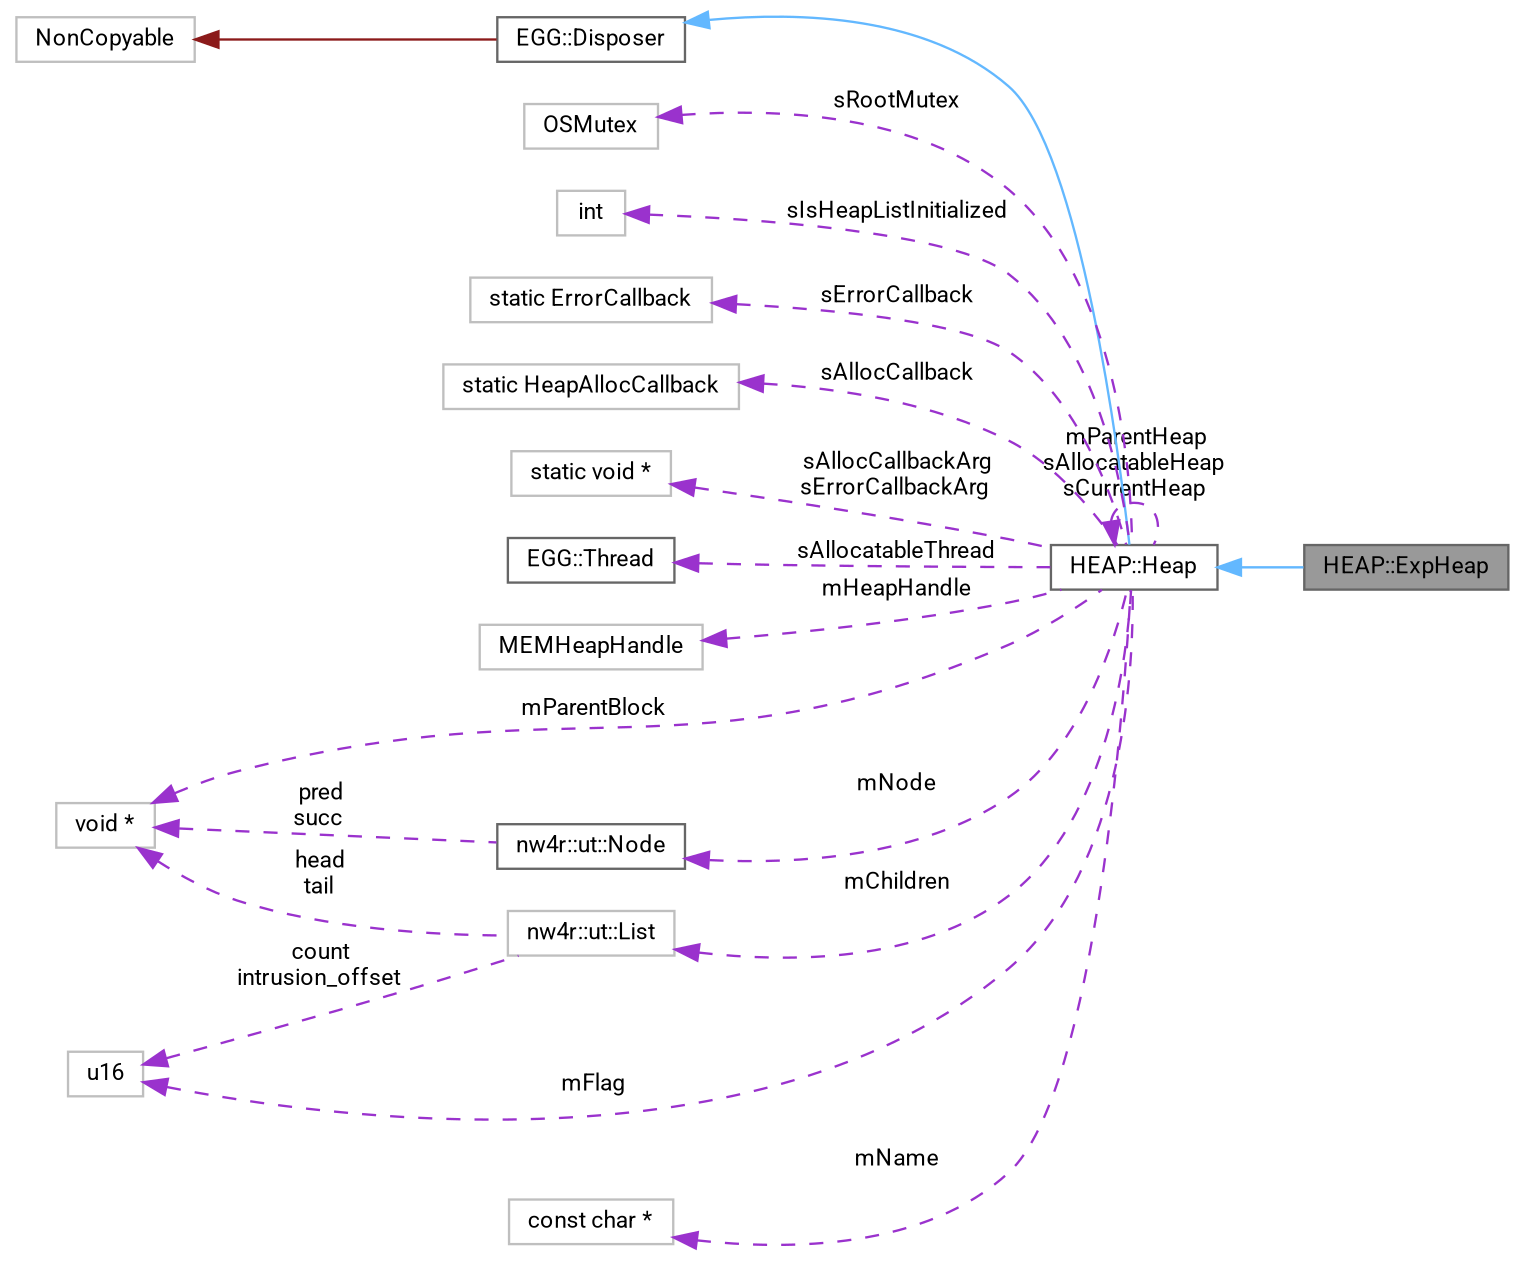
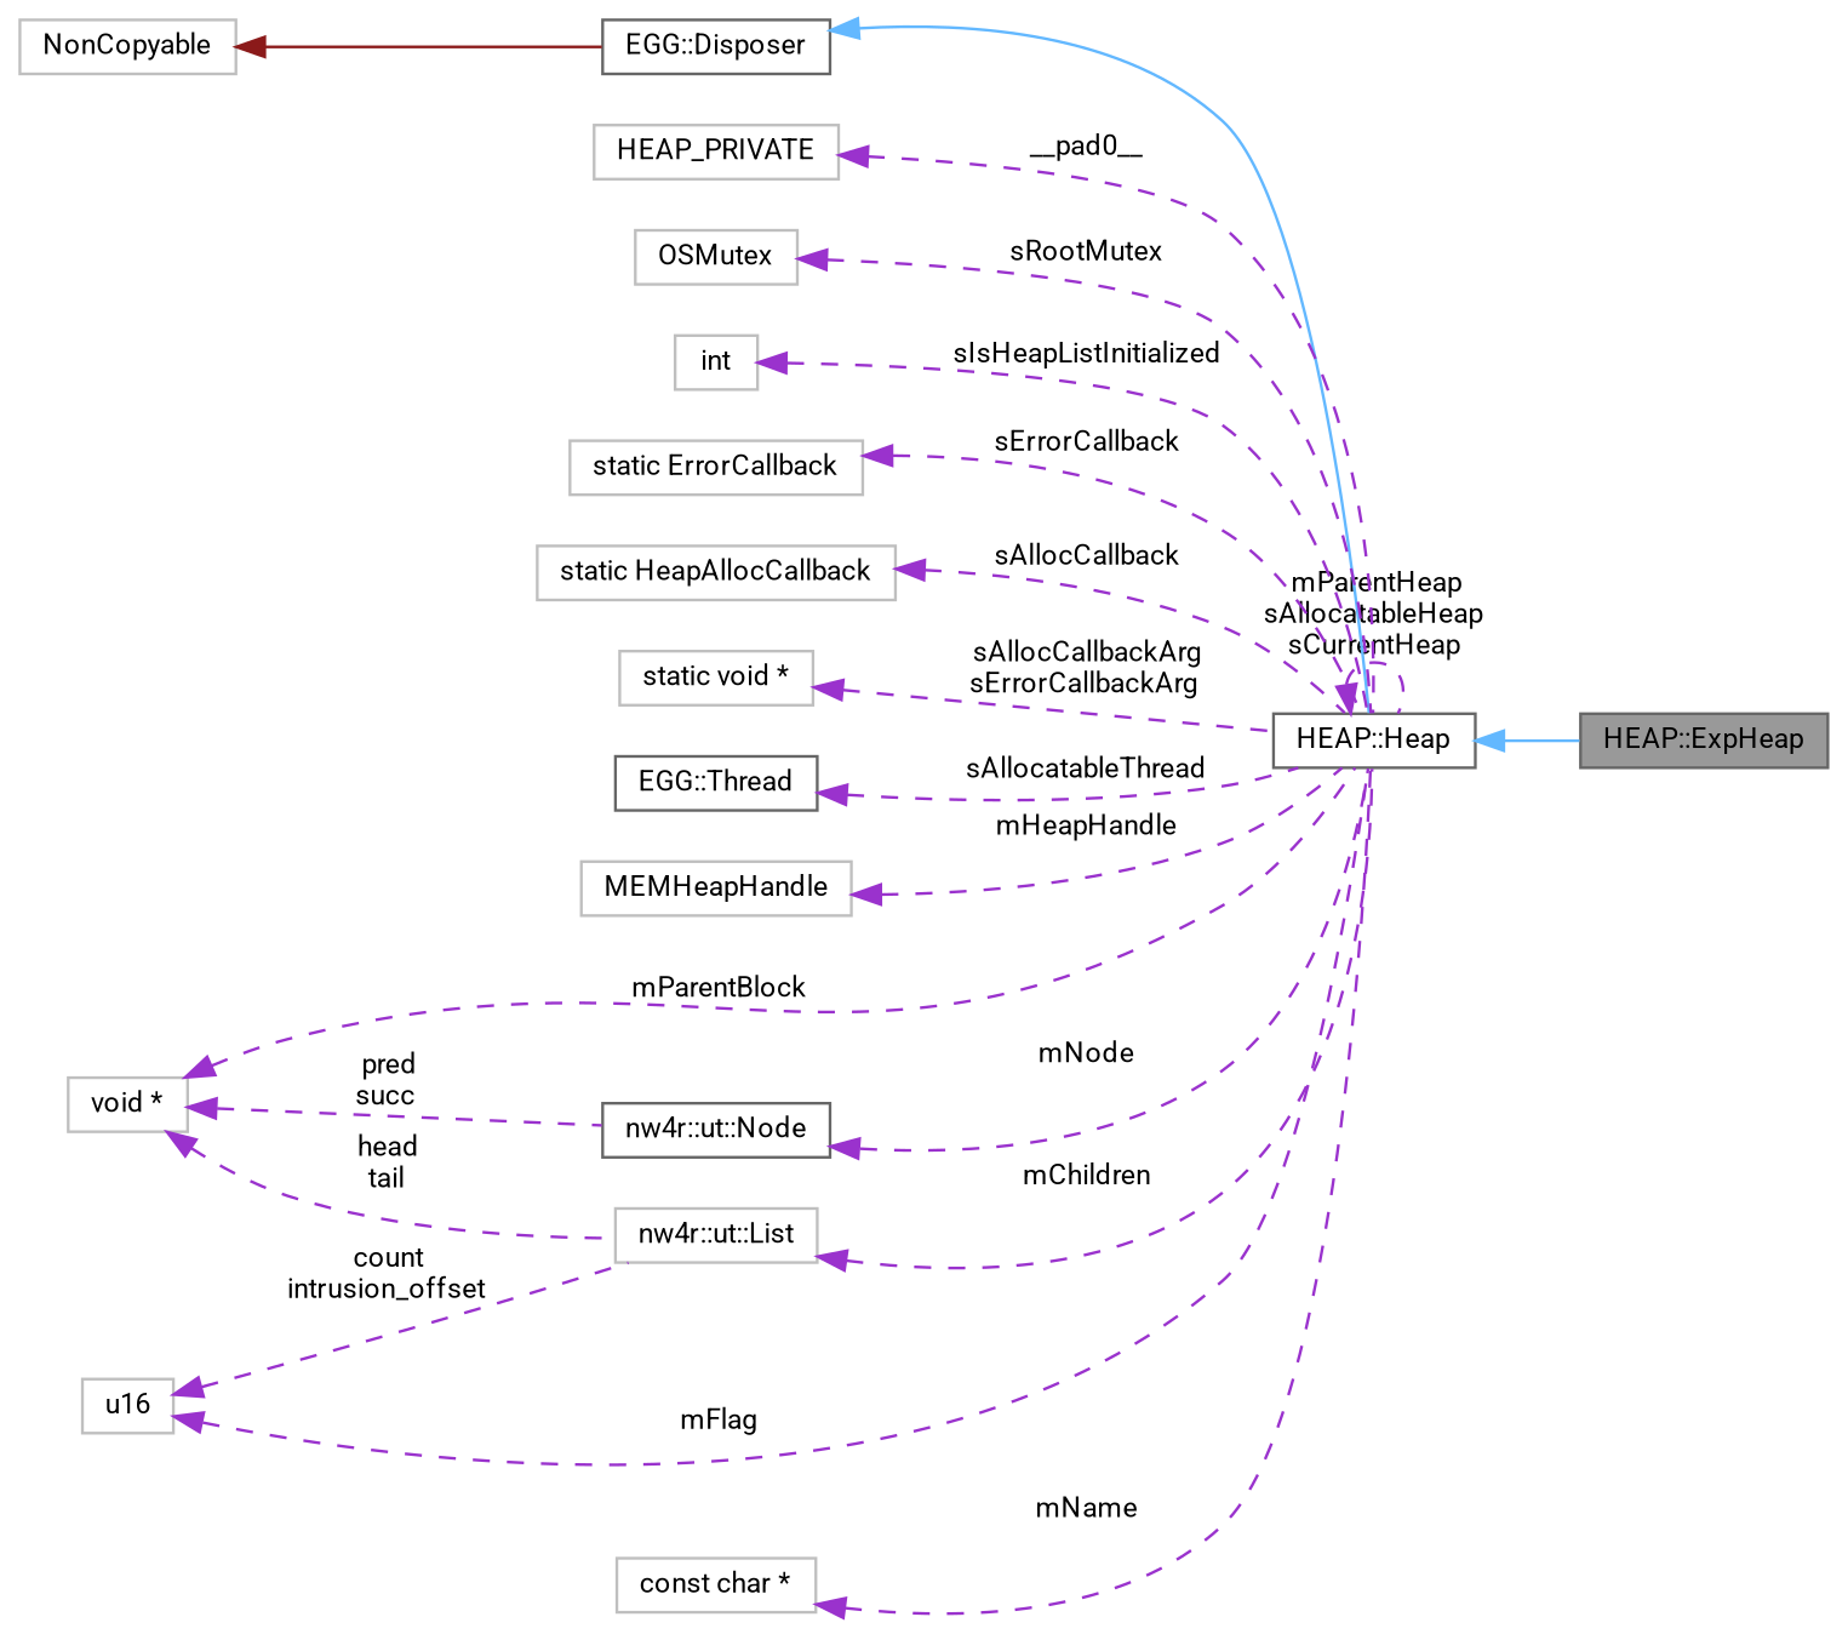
  digraph {
    fontname=Roboto
    rankdir=LR
    node [color=grey75 fillcolor=white fontname=Roboto fontsize=10 shape=box style=filled]
    edge [color=darkorchid3 dir=back fontname=Roboto fontsize=10 labelfontname=FreeMono labelfontsize=10 style=dashed]
    n1 [color=gray40 fillcolor=grey60 fontcolor=black height=0.2 label="HEAP::ExpHeap" width=0.4]
    n2 [color=gray40 height=0.2 label="HEAP::Heap" width=0.4]
    n3 [color=gray40 height=0.2 label="EGG::Disposer" width=0.4]
    n4 [height=0.2 label=NonCopyable width=0.4]
+   n5 [height=0.2 label=HEAP_PRIVATE width=0.4]
    n6 [height=0.2 label=OSMutex width=0.4]
    n7 [height=0.2 label=int width=0.4]
    n8 [height=0.2 label="static ErrorCallback" width=0.4]
    n9 [height=0.2 label="static HeapAllocCallback" width=0.4]
    n10 [height=0.2 label="static void *" width=0.4]
    n11 [color=gray40 height=0.2 label="EGG::Thread" width=0.4]
    n12 [height=0.2 label=MEMHeapHandle width=0.4]
    n13 [height=0.2 label="void *" width=0.4]
    n14 [color=gray40 height=0.2 label="nw4r::ut::Node" width=0.4]
    n15 [height=0.2 label="nw4r::ut::List" width=0.4]
    n16 [height=0.2 label=u16 width=0.4]
    n17 [height=0.2 label="const char *" width=0.4]
    n2 -> n1 [color=steelblue1 style=solid]
    n2 -> n2 [label=" mParentHeap\nsAllocatableHeap\nsCurrentHeap"]
    n3 -> n2 [color=steelblue1 style=solid]
    n4 -> n3 [color=firebrick4 style=solid]
+   n5 -> n2 [label=" __pad0__"]
    n6 -> n2 [label=" sRootMutex"]
    n7 -> n2 [label=" sIsHeapListInitialized"]
    n8 -> n2 [label=" sErrorCallback"]
    n9 -> n2 [label=" sAllocCallback"]
    n10 -> n2 [label=" sAllocCallbackArg\nsErrorCallbackArg"]
    n11 -> n2 [label=" sAllocatableThread"]
    n12 -> n2 [label=" mHeapHandle"]
    n13 -> n2 [label=" mParentBlock"]
    n13 -> n14 [label=" pred\nsucc"]
    n13 -> n15 [label=" head\ntail"]
    n14 -> n2 [label=" mNode"]
    n15 -> n2 [label=" mChildren"]
    n16 -> n2 [label=" mFlag"]
    n16 -> n15 [label=" count\nintrusion_offset"]
    n17 -> n2 [label=" mName"]
  }
